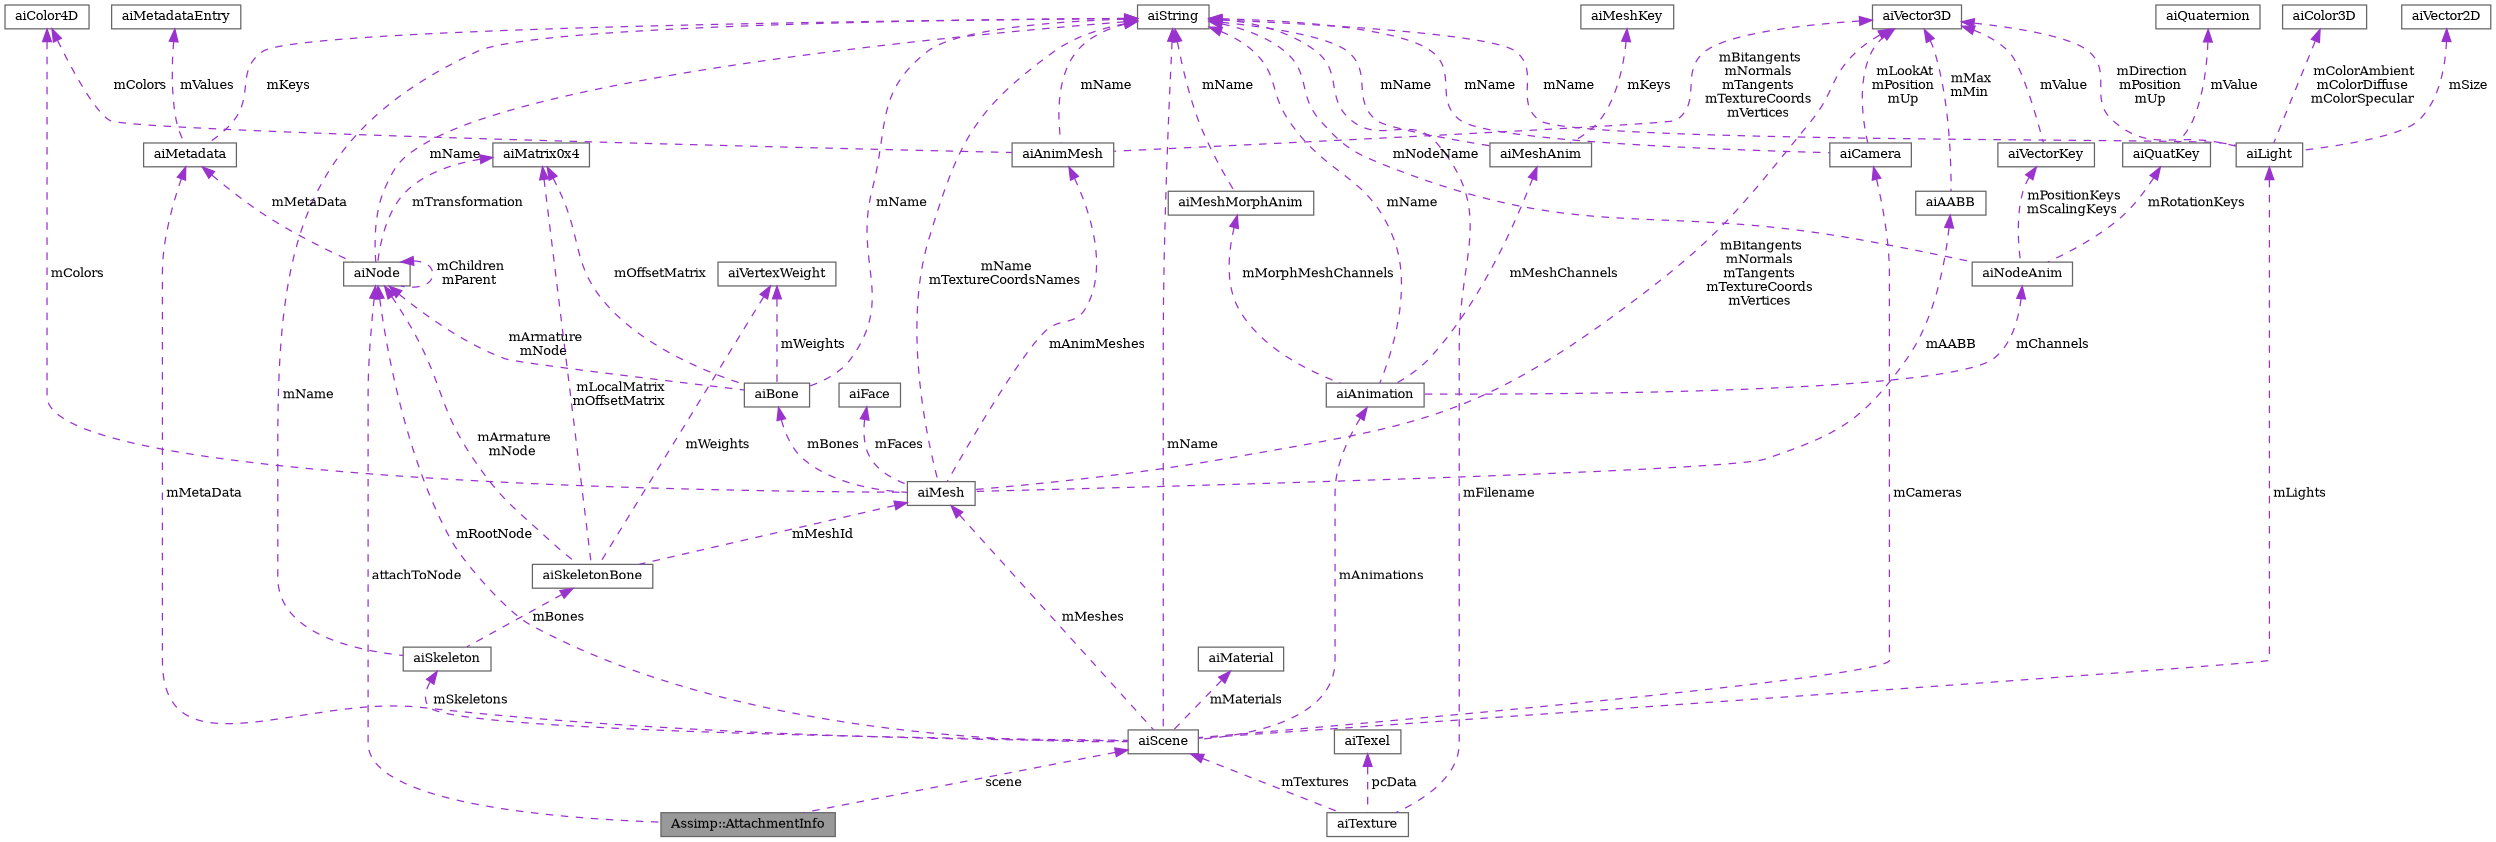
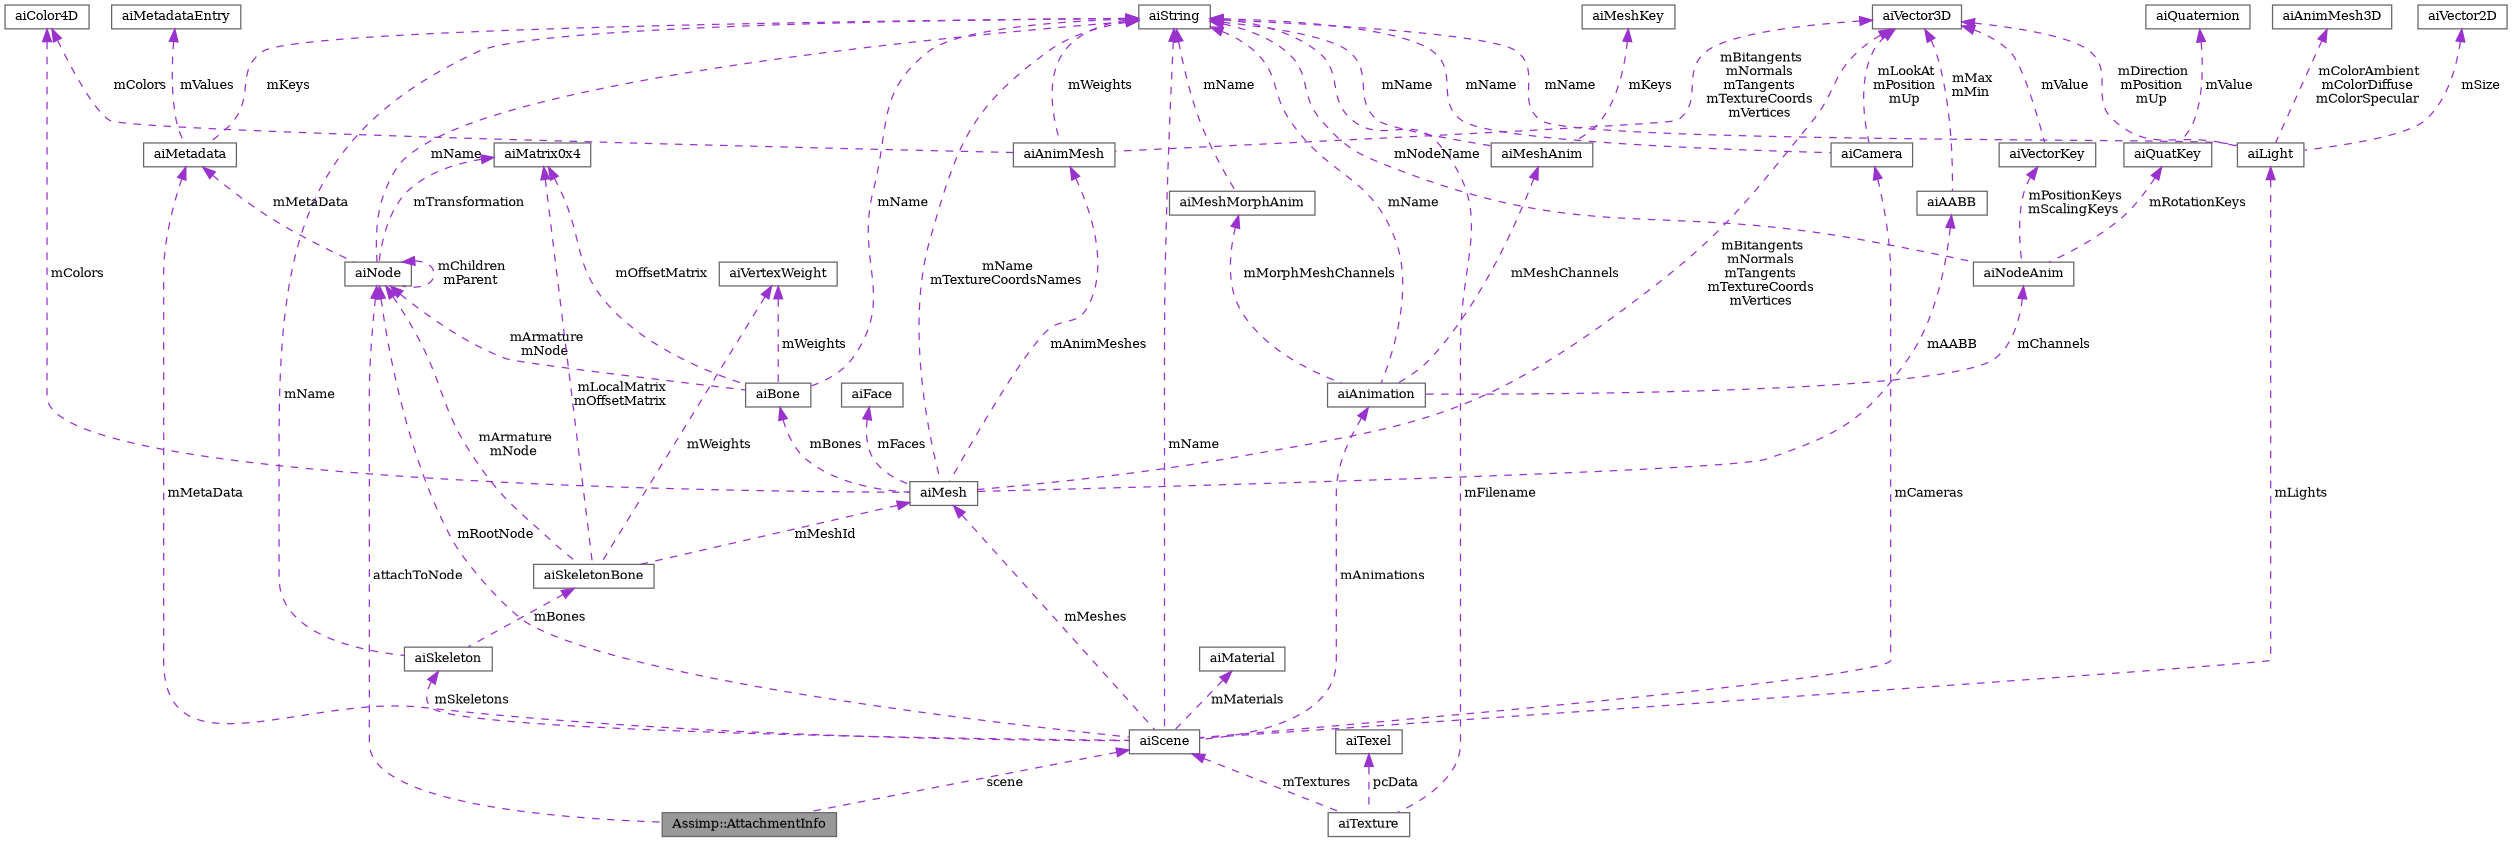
  digraph {
    fontname="DejaVu Serif"
    rankdir=TB
    node [color=gray40 fillcolor=white fontname="DejaVu Serif" fontsize=10 shape=box style=filled]
    edge [color=darkorchid3 dir=back fontname="DejaVu Serif" fontsize=10 labelfontname=Helvetica labelfontsize=10 style=dashed]
    n1 [fillcolor=grey60 fontcolor=black height=0.2 label="Assimp::AttachmentInfo" width=0.4]
    n2 [height=0.2 label=aiScene width=0.4]
    n3 [height=0.2 label=aiTexture width=0.4]
    n4 [height=0.2 label=aiNode width=0.4]
    n5 [height=0.2 label=aiBone width=0.4]
    n6 [height=0.2 label=aiSkeletonBone width=0.4]
    n7 [height=0.2 label=aiMesh width=0.4]
    n8 [height=0.2 label=aiSkeleton width=0.4]
    n9 [height=0.2 label=aiString width=0.4]
    n10 [height=0.2 label=aiMetadata width=0.4]
    n11 [height=0.2 label=aiAnimMesh width=0.4]
    n12 [height=0.2 label=aiAnimation width=0.4]
    n13 [height=0.2 label=aiNodeAnim width=0.4]
    n14 [height=0.2 label=aiMeshAnim width=0.4]
    n15 [height=0.2 label=aiMeshMorphAnim width=0.4]
    n16 [height=0.2 label=aiLight width=0.4]
    n17 [height=0.2 label=aiCamera width=0.4]
    n18 [height=0.2 label=aiMatrix0x4 width=0.4]
    n19 [height=0.2 label=aiMetadataEntry width=0.4]
    n20 [height=0.2 label=aiVector3D width=0.4]
    n21 [height=0.2 label=aiAABB width=0.4]
    n22 [height=0.2 label=aiVectorKey width=0.4]
    n23 [height=0.2 label=aiColor4D width=0.4]
    n24 [height=0.2 label=aiFace width=0.4]
    n25 [height=0.2 label=aiVertexWeight width=0.4]
    n26 [height=0.2 label=aiMaterial width=0.4]
    n27 [height=0.2 label=aiQuatKey width=0.4]
    n28 [height=0.2 label=aiQuaternion width=0.4]
    n29 [height=0.2 label=aiMeshKey width=0.4]
    n30 [height=0.2 label=aiTexel width=0.4]
-   n31 [height=0.2 label=aiColor3D width=0.4]
+   n31 [height=0.2 label=aiAnimMesh3D width=0.4]
    n32 [height=0.2 label=aiVector2D width=0.4]
    n2 -> n1 [label=" scene"]
    n2 -> n3 [label=" mTextures"]
    n4 -> n1 [label=" attachToNode"]
    n4 -> n2 [label=" mRootNode"]
    n4 -> n4 [label=" mChildren\nmParent"]
    n4 -> n5 [label=" mArmature\nmNode"]
    n4 -> n6 [label=" mArmature\nmNode"]
    n5 -> n7 [label=" mBones"]
    n6 -> n8 [label=" mBones"]
    n7 -> n2 [label=" mMeshes"]
    n7 -> n6 [label=" mMeshId"]
    n8 -> n2 [label=" mSkeletons"]
    n9 -> n2 [label=" mName"]
    n9 -> n3 [label=" mFilename"]
    n9 -> n4 [label=" mName"]
    n9 -> n5 [label=" mName"]
    n9 -> n7 [label=" mName\nmTextureCoordsNames"]
    n9 -> n8 [label=" mName"]
    n9 -> n10 [label=" mKeys"]
-   n9 -> n11 [label=" mName"]
+   n9 -> n11 [label=" mWeights"]
    n9 -> n12 [label=" mName"]
    n9 -> n13 [label=" mNodeName"]
    n9 -> n14 [label=" mName"]
    n9 -> n15 [label=" mName"]
    n9 -> n16 [label=" mName"]
    n9 -> n17 [label=" mName"]
    n10 -> n2 [label=" mMetaData"]
    n10 -> n4 [label=" mMetaData"]
    n11 -> n7 [label=" mAnimMeshes"]
    n12 -> n2 [label=" mAnimations"]
    n13 -> n12 [label=" mChannels"]
    n14 -> n12 [label=" mMeshChannels"]
    n15 -> n12 [label=" mMorphMeshChannels"]
    n16 -> n2 [label=" mLights"]
    n17 -> n2 [label=" mCameras"]
    n18 -> n4 [label=" mTransformation"]
    n18 -> n5 [label=" mOffsetMatrix"]
    n18 -> n6 [label=" mLocalMatrix\nmOffsetMatrix"]
    n19 -> n10 [label=" mValues"]
    n20 -> n7 [label=" mBitangents\nmNormals\nmTangents\nmTextureCoords\nmVertices"]
    n20 -> n11 [label=" mBitangents\nmNormals\nmTangents\nmTextureCoords\nmVertices"]
    n20 -> n16 [label=" mDirection\nmPosition\nmUp"]
    n20 -> n17 [label=" mLookAt\nmPosition\nmUp"]
    n20 -> n21 [label=" mMax\nmMin"]
    n20 -> n22 [label=" mValue"]
    n21 -> n7 [label=" mAABB"]
    n22 -> n13 [label=" mPositionKeys\nmScalingKeys"]
    n23 -> n7 [label=" mColors"]
    n23 -> n11 [label=" mColors"]
    n24 -> n7 [label=" mFaces"]
    n25 -> n5 [label=" mWeights"]
    n25 -> n6 [label=" mWeights"]
    n26 -> n2 [label=" mMaterials"]
    n27 -> n13 [label=" mRotationKeys"]
    n28 -> n27 [label=" mValue"]
    n29 -> n14 [label=" mKeys"]
    n30 -> n3 [label=" pcData"]
    n31 -> n16 [label=" mColorAmbient\nmColorDiffuse\nmColorSpecular"]
    n32 -> n16 [label=" mSize"]
  }
